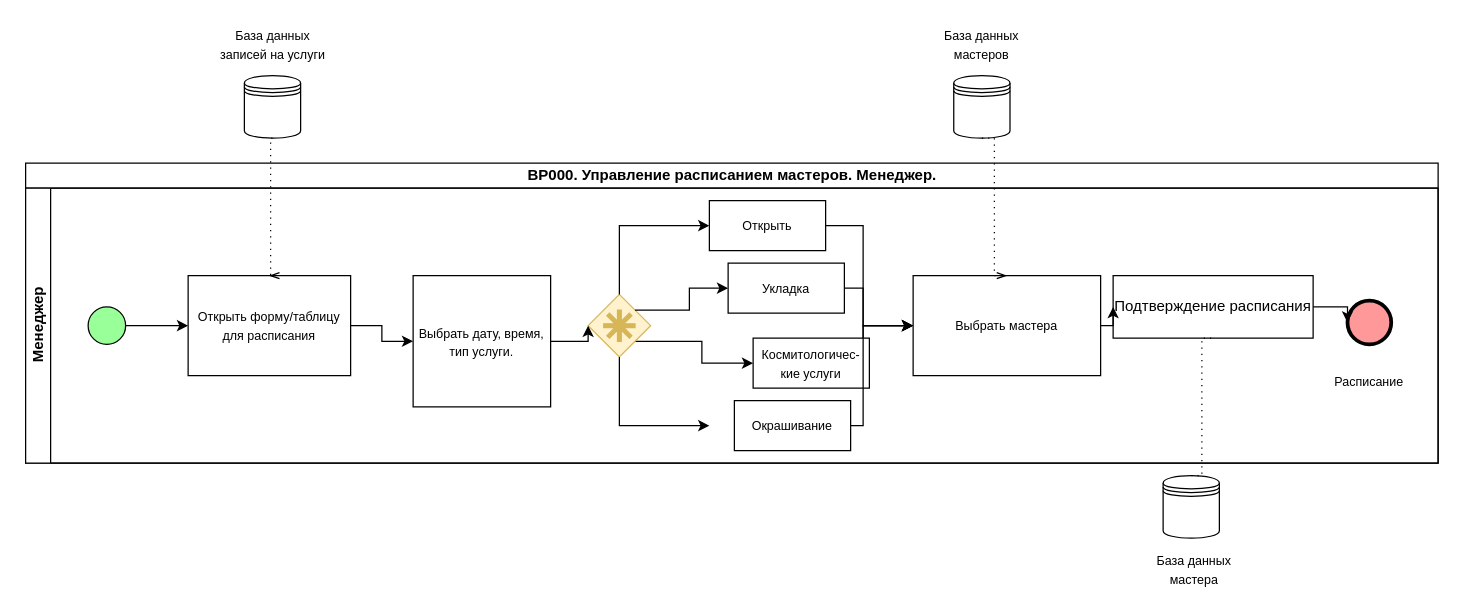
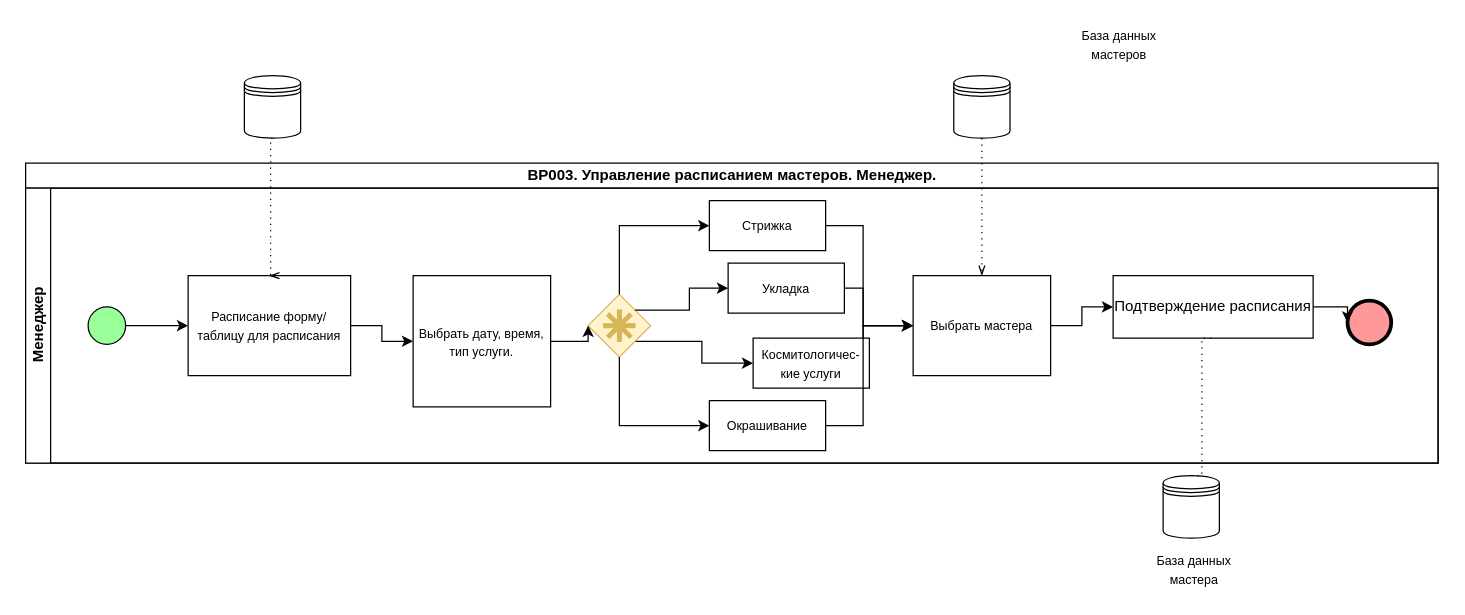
  <mxCell id="0" />
  <mxCell id="1" parent="0" />
- <mxCell id="2" value="BP000. Управление расписанием мастеров. Менеджер." style="swimlane;childLayout=stackLayout;resizeParent=1;resizeParentMax=0;horizontal=1;startSize=20;horizontalStack=0;html=1;" vertex="1" parent="1"><mxGeometry x="20" y="130" width="1130" height="240" as="geometry"><mxRectangle x="150" y="40" width="60" height="30" as="alternateBounds" /></mxGeometry></mxCell>
+ <mxCell id="2" value="BP003. Управление расписанием мастеров. Менеджер." style="swimlane;childLayout=stackLayout;resizeParent=1;resizeParentMax=0;horizontal=1;startSize=20;horizontalStack=0;html=1;" vertex="1" parent="1"><mxGeometry x="20" y="130" width="1130" height="240" as="geometry"><mxRectangle x="150" y="40" width="60" height="30" as="alternateBounds" /></mxGeometry></mxCell>
  <mxCell id="3" value="Менеджер" style="swimlane;startSize=20;horizontal=0;html=1;" vertex="1" parent="2"><mxGeometry y="20" width="1130" height="220" as="geometry" /></mxCell>
  <mxCell id="4" value="" style="points=[[0.145,0.145,0],[0.5,0,0],[0.855,0.145,0],[1,0.5,0],[0.855,0.855,0],[0.5,1,0],[0.145,0.855,0],[0,0.5,0]];shape=mxgraph.bpmn.event;html=1;verticalLabelPosition=bottom;labelBackgroundColor=#ffffff;verticalAlign=top;align=center;perimeter=ellipsePerimeter;outlineConnect=0;aspect=fixed;outline=end;symbol=terminate2;fillColor=light-dark(#FF9999,var(--ge-dark-color, #121212));" vertex="1" parent="3"><mxGeometry x="1057.5" y="90" width="35" height="35" as="geometry" /></mxCell>
- <mxCell id="5" value="&lt;span style=&quot;font-size: 10px;&quot;&gt;Расписание&lt;/span&gt;" style="text;html=1;align=center;verticalAlign=middle;whiteSpace=wrap;rounded=0;" vertex="1" parent="3"><mxGeometry x="1030" y="140" width="90" height="30" as="geometry" /></mxCell>
  <mxCell id="6" value="" style="ellipse;whiteSpace=wrap;html=1;aspect=fixed;fillColor=light-dark(#99FF99,var(--ge-dark-color, #121212));" vertex="1" parent="3"><mxGeometry x="50" y="95" width="30" height="30" as="geometry" /></mxCell>
  <mxCell id="7" value="" style="endArrow=classic;html=1;rounded=0;exitX=1;exitY=0.5;exitDx=0;exitDy=0;" edge="1" parent="3" source="6"><mxGeometry width="50" height="50" relative="1" as="geometry"><mxPoint x="320" y="280" as="sourcePoint" /><mxPoint x="130" y="110" as="targetPoint" /></mxGeometry></mxCell>
  <mxCell id="8" value="" style="edgeStyle=orthogonalEdgeStyle;rounded=0;orthogonalLoop=1;jettySize=auto;html=1;" edge="1" parent="3" source="9" target="10"><mxGeometry relative="1" as="geometry" /></mxCell>
- <mxCell id="9" value="&lt;font style=&quot;font-size: 10px;&quot;&gt;Открыть форму/таблицу для расписания&lt;/font&gt;" style="points=[[0.25,0,0],[0.5,0,0],[0.75,0,0],[1,0.25,0],[1,0.5,0],[1,0.75,0],[0.75,1,0],[0.5,1,0],[0.25,1,0],[0,0.75,0],[0,0.5,0],[0,0.25,0]];shape=mxgraph.bpmn.task2;whiteSpace=wrap;rectStyle=rounded;size=10;html=1;container=1;expand=0;collapsible=0;taskMarker=user;" vertex="1" parent="3"><mxGeometry x="130" y="70" width="130" height="80" as="geometry" /></mxCell>
+ <mxCell id="9" value="&lt;font style=&quot;font-size: 10px;&quot;&gt;Расписание форму/таблицу для расписания&lt;/font&gt;" style="points=[[0.25,0,0],[0.5,0,0],[0.75,0,0],[1,0.25,0],[1,0.5,0],[1,0.75,0],[0.75,1,0],[0.5,1,0],[0.25,1,0],[0,0.75,0],[0,0.5,0],[0,0.25,0]];shape=mxgraph.bpmn.task2;whiteSpace=wrap;rectStyle=rounded;size=10;html=1;container=1;expand=0;collapsible=0;taskMarker=user;" vertex="1" parent="3"><mxGeometry x="130" y="70" width="130" height="80" as="geometry" /></mxCell>
  <mxCell id="10" value="&lt;font style=&quot;font-size: 10px;&quot;&gt;Выбрать дату, время, тип услуги.&lt;/font&gt;" style="points=[[0.25,0,0],[0.5,0,0],[0.75,0,0],[1,0.25,0],[1,0.5,0],[1,0.75,0],[0.75,1,0],[0.5,1,0],[0.25,1,0],[0,0.75,0],[0,0.5,0],[0,0.25,0]];shape=mxgraph.bpmn.task2;whiteSpace=wrap;rectStyle=rounded;size=10;html=1;container=1;expand=0;collapsible=0;taskMarker=user;" vertex="1" parent="3"><mxGeometry x="310" y="70" width="110" height="105" as="geometry" /></mxCell>
  <mxCell id="11" style="edgeStyle=orthogonalEdgeStyle;rounded=0;orthogonalLoop=1;jettySize=auto;html=1;exitX=0.75;exitY=0.75;exitDx=0;exitDy=0;exitPerimeter=0;" edge="1" parent="3" source="12" target="17"><mxGeometry relative="1" as="geometry" /></mxCell>
  <mxCell id="12" value="" style="points=[[0.25,0.25,0],[0.5,0,0],[0.75,0.25,0],[1,0.5,0],[0.75,0.75,0],[0.5,1,0],[0.25,0.75,0],[0,0.5,0]];shape=mxgraph.bpmn.gateway2;html=1;verticalLabelPosition=bottom;labelBackgroundColor=#ffffff;verticalAlign=top;align=center;perimeter=rhombusPerimeter;outlineConnect=0;outline=none;symbol=none;gwType=complex;fillColor=#fff2cc;strokeColor=#d6b656;" vertex="1" parent="3"><mxGeometry x="450" y="85" width="50" height="50" as="geometry" /></mxCell>
  <mxCell id="13" style="edgeStyle=orthogonalEdgeStyle;rounded=0;orthogonalLoop=1;jettySize=auto;html=1;exitX=1;exitY=0.5;exitDx=0;exitDy=0;exitPerimeter=0;" edge="1" parent="3" source="14"><mxGeometry relative="1" as="geometry"><mxPoint x="710" y="110" as="targetPoint" /><Array as="points"><mxPoint x="670" y="80" /><mxPoint x="670" y="110" /></Array></mxGeometry></mxCell>
  <mxCell id="14" value="&lt;font style=&quot;font-size: 10px;&quot;&gt;Укладка&lt;/font&gt;" style="points=[[0.25,0,0],[0.5,0,0],[0.75,0,0],[1,0.25,0],[1,0.5,0],[1,0.75,0],[0.75,1,0],[0.5,1,0],[0.25,1,0],[0,0.75,0],[0,0.5,0],[0,0.25,0]];shape=mxgraph.bpmn.task2;whiteSpace=wrap;rectStyle=rounded;size=10;html=1;container=1;expand=0;collapsible=0;taskMarker=abstract;" vertex="1" parent="3"><mxGeometry x="562" y="60" width="93" height="40" as="geometry" /></mxCell>
- <mxCell id="15" value="&lt;font style=&quot;font-size: 10px;&quot;&gt;Открыть&lt;/font&gt;" style="points=[[0.25,0,0],[0.5,0,0],[0.75,0,0],[1,0.25,0],[1,0.5,0],[1,0.75,0],[0.75,1,0],[0.5,1,0],[0.25,1,0],[0,0.75,0],[0,0.5,0],[0,0.25,0]];shape=mxgraph.bpmn.task2;whiteSpace=wrap;rectStyle=rounded;size=10;html=1;container=1;expand=0;collapsible=0;taskMarker=abstract;" vertex="1" parent="3"><mxGeometry x="547" y="10" width="93" height="40" as="geometry" /></mxCell>
+ <mxCell id="15" value="&lt;font style=&quot;font-size: 10px;&quot;&gt;Стрижка&lt;/font&gt;" style="points=[[0.25,0,0],[0.5,0,0],[0.75,0,0],[1,0.25,0],[1,0.5,0],[1,0.75,0],[0.75,1,0],[0.5,1,0],[0.25,1,0],[0,0.75,0],[0,0.5,0],[0,0.25,0]];shape=mxgraph.bpmn.task2;whiteSpace=wrap;rectStyle=rounded;size=10;html=1;container=1;expand=0;collapsible=0;taskMarker=abstract;" vertex="1" parent="3"><mxGeometry x="547" y="10" width="93" height="40" as="geometry" /></mxCell>
  <mxCell id="16" style="edgeStyle=orthogonalEdgeStyle;rounded=0;orthogonalLoop=1;jettySize=auto;html=1;exitX=1;exitY=0.5;exitDx=0;exitDy=0;exitPerimeter=0;" edge="1" parent="3" source="17"><mxGeometry relative="1" as="geometry"><mxPoint x="710" y="110" as="targetPoint" /><Array as="points"><mxPoint x="670" y="140" /><mxPoint x="670" y="110" /></Array></mxGeometry></mxCell>
  <mxCell id="17" value="&lt;font style=&quot;font-size: 10px;&quot;&gt;Космитологичес-кие услуги&lt;/font&gt;" style="points=[[0.25,0,0],[0.5,0,0],[0.75,0,0],[1,0.25,0],[1,0.5,0],[1,0.75,0],[0.75,1,0],[0.5,1,0],[0.25,1,0],[0,0.75,0],[0,0.5,0],[0,0.25,0]];shape=mxgraph.bpmn.task2;whiteSpace=wrap;rectStyle=rounded;size=10;html=1;container=1;expand=0;collapsible=0;taskMarker=abstract;" vertex="1" parent="3"><mxGeometry x="582" y="120" width="93" height="40" as="geometry" /></mxCell>
  <mxCell id="18" style="edgeStyle=orthogonalEdgeStyle;rounded=0;orthogonalLoop=1;jettySize=auto;html=1;exitX=0.5;exitY=0;exitDx=0;exitDy=0;exitPerimeter=0;entryX=0;entryY=0.5;entryDx=0;entryDy=0;entryPerimeter=0;" edge="1" parent="3" source="12" target="15"><mxGeometry relative="1" as="geometry" /></mxCell>
  <mxCell id="19" style="edgeStyle=orthogonalEdgeStyle;rounded=0;orthogonalLoop=1;jettySize=auto;html=1;exitX=0.5;exitY=1;exitDx=0;exitDy=0;exitPerimeter=0;entryX=0;entryY=0.5;entryDx=0;entryDy=0;entryPerimeter=0;" edge="1" parent="3" source="12"><mxGeometry relative="1" as="geometry"><mxPoint x="547" y="190" as="targetPoint" /><Array as="points"><mxPoint x="475" y="190" /></Array></mxGeometry></mxCell>
  <mxCell id="20" style="edgeStyle=orthogonalEdgeStyle;rounded=0;orthogonalLoop=1;jettySize=auto;html=1;exitX=0.75;exitY=0.25;exitDx=0;exitDy=0;exitPerimeter=0;entryX=0;entryY=0.5;entryDx=0;entryDy=0;entryPerimeter=0;" edge="1" parent="3" source="12" target="14"><mxGeometry relative="1" as="geometry" /></mxCell>
  <mxCell id="21" style="edgeStyle=orthogonalEdgeStyle;rounded=0;orthogonalLoop=1;jettySize=auto;html=1;exitX=1;exitY=0.5;exitDx=0;exitDy=0;exitPerimeter=0;entryX=0;entryY=0.5;entryDx=0;entryDy=0;entryPerimeter=0;" edge="1" parent="3" source="15"><mxGeometry relative="1" as="geometry"><Array as="points"><mxPoint x="670" y="30" /><mxPoint x="670" y="110" /></Array><mxPoint x="710.0" y="110" as="targetPoint" /></mxGeometry></mxCell>
  <mxCell id="22" style="edgeStyle=orthogonalEdgeStyle;rounded=0;orthogonalLoop=1;jettySize=auto;html=1;exitX=1;exitY=0.5;exitDx=0;exitDy=0;exitPerimeter=0;entryX=0;entryY=0.5;entryDx=0;entryDy=0;entryPerimeter=0;" edge="1" parent="3"><mxGeometry relative="1" as="geometry"><Array as="points"><mxPoint x="670" y="190" /><mxPoint x="670" y="110" /></Array><mxPoint x="640.0" y="190" as="sourcePoint" /><mxPoint x="710.0" y="110" as="targetPoint" /></mxGeometry></mxCell>
- <mxCell id="23" value="&lt;font style=&quot;font-size: 10px;&quot;&gt;Окрашивание&lt;/font&gt;" style="points=[[0.25,0,0],[0.5,0,0],[0.75,0,0],[1,0.25,0],[1,0.5,0],[1,0.75,0],[0.75,1,0],[0.5,1,0],[0.25,1,0],[0,0.75,0],[0,0.5,0],[0,0.25,0]];shape=mxgraph.bpmn.task2;whiteSpace=wrap;rectStyle=rounded;size=10;html=1;container=1;expand=0;collapsible=0;taskMarker=abstract;" vertex="1" parent="3"><mxGeometry x="567" y="170" width="93" height="40" as="geometry" /></mxCell>
+ <mxCell id="23" value="&lt;font style=&quot;font-size: 10px;&quot;&gt;Окрашивание&lt;/font&gt;" style="points=[[0.25,0,0],[0.5,0,0],[0.75,0,0],[1,0.25,0],[1,0.5,0],[1,0.75,0],[0.75,1,0],[0.5,1,0],[0.25,1,0],[0,0.75,0],[0,0.5,0],[0,0.25,0]];shape=mxgraph.bpmn.task2;whiteSpace=wrap;rectStyle=rounded;size=10;html=1;container=1;expand=0;collapsible=0;taskMarker=abstract;" vertex="1" parent="3"><mxGeometry x="547" y="170" width="93" height="40" as="geometry" /></mxCell>
  <mxCell id="24" style="edgeStyle=orthogonalEdgeStyle;rounded=0;orthogonalLoop=1;jettySize=auto;html=1;exitX=1;exitY=0.5;exitDx=0;exitDy=0;exitPerimeter=0;entryX=0;entryY=0.5;entryDx=0;entryDy=0;entryPerimeter=0;" edge="1" parent="3" source="10" target="12"><mxGeometry relative="1" as="geometry" /></mxCell>
- <mxCell id="25" value="&lt;font style=&quot;font-size: 10px;&quot;&gt;Выбрать мастера&lt;/font&gt;" style="points=[[0.25,0,0],[0.5,0,0],[0.75,0,0],[1,0.25,0],[1,0.5,0],[1,0.75,0],[0.75,1,0],[0.5,1,0],[0.25,1,0],[0,0.75,0],[0,0.5,0],[0,0.25,0]];shape=mxgraph.bpmn.task2;whiteSpace=wrap;rectStyle=rounded;size=10;html=1;container=1;expand=0;collapsible=0;taskMarker=user;" vertex="1" parent="3"><mxGeometry x="710" y="70" width="150" height="80" as="geometry" /></mxCell>
+ <mxCell id="25" value="&lt;font style=&quot;font-size: 10px;&quot;&gt;Выбрать мастера&lt;/font&gt;" style="points=[[0.25,0,0],[0.5,0,0],[0.75,0,0],[1,0.25,0],[1,0.5,0],[1,0.75,0],[0.75,1,0],[0.5,1,0],[0.25,1,0],[0,0.75,0],[0,0.5,0],[0,0.25,0]];shape=mxgraph.bpmn.task2;whiteSpace=wrap;rectStyle=rounded;size=10;html=1;container=1;expand=0;collapsible=0;taskMarker=user;" vertex="1" parent="3"><mxGeometry x="710" y="70" width="110" height="80" as="geometry" /></mxCell>
  <mxCell id="26" value="Подтверждение расписания" style="points=[[0.25,0,0],[0.5,0,0],[0.75,0,0],[1,0.25,0],[1,0.5,0],[1,0.75,0],[0.75,1,0],[0.5,1,0],[0.25,1,0],[0,0.75,0],[0,0.5,0],[0,0.25,0]];shape=mxgraph.bpmn.task2;whiteSpace=wrap;rectStyle=rounded;size=10;html=1;container=1;expand=0;collapsible=0;taskMarker=service;" vertex="1" parent="3"><mxGeometry x="870" y="70" width="160" height="50" as="geometry" /></mxCell>
  <mxCell id="27" style="edgeStyle=orthogonalEdgeStyle;rounded=0;orthogonalLoop=1;jettySize=auto;html=1;exitX=1;exitY=0.5;exitDx=0;exitDy=0;exitPerimeter=0;entryX=0;entryY=0.5;entryDx=0;entryDy=0;entryPerimeter=0;" edge="1" parent="3" source="26" target="4"><mxGeometry relative="1" as="geometry" /></mxCell>
  <mxCell id="28" style="edgeStyle=orthogonalEdgeStyle;rounded=0;orthogonalLoop=1;jettySize=auto;html=1;exitX=1;exitY=0.5;exitDx=0;exitDy=0;exitPerimeter=0;entryX=0;entryY=0.5;entryDx=0;entryDy=0;entryPerimeter=0;" edge="1" parent="3" source="25" target="26"><mxGeometry relative="1" as="geometry" /></mxCell>
- <mxCell id="29" value="&lt;span style=&quot;font-size: 10px;&quot;&gt;База данных записей на услуги&lt;/span&gt;" style="text;html=1;align=center;verticalAlign=middle;whiteSpace=wrap;rounded=0;" vertex="1" parent="1"><mxGeometry x="172.5" y="20" width="90" height="30" as="geometry" /></mxCell>
  <mxCell id="30" value="" style="shape=datastore;html=1;labelPosition=center;verticalLabelPosition=bottom;align=center;verticalAlign=top;" vertex="1" parent="1"><mxGeometry x="195" y="60" width="45" height="50" as="geometry" /></mxCell>
- <mxCell id="31" value="&lt;span style=&quot;font-size: 10px;&quot;&gt;База данных мастеров&lt;/span&gt;" style="text;html=1;align=center;verticalAlign=middle;whiteSpace=wrap;rounded=0;" vertex="1" parent="1"><mxGeometry x="740" y="20" width="90" height="30" as="geometry" /></mxCell>
+ <mxCell id="31" value="&lt;span style=&quot;font-size: 10px;&quot;&gt;База данных мастеров&lt;/span&gt;" style="text;html=1;align=center;verticalAlign=middle;whiteSpace=wrap;rounded=0;" vertex="1" parent="1"><mxGeometry x="850" y="20" width="90" height="30" as="geometry" /></mxCell>
  <mxCell id="32" value="" style="shape=datastore;html=1;labelPosition=center;verticalLabelPosition=bottom;align=center;verticalAlign=top;" vertex="1" parent="1"><mxGeometry x="762.5" y="60" width="45" height="50" as="geometry" /></mxCell>
  <mxCell id="33" value="" style="edgeStyle=elbowEdgeStyle;fontSize=12;html=1;endFill=0;startFill=0;endSize=6;startSize=6;dashed=1;dashPattern=1 4;endArrow=openThin;startArrow=none;rounded=0;exitX=0.5;exitY=1;exitDx=0;exitDy=0;entryX=0.5;entryY=0;entryDx=0;entryDy=0;entryPerimeter=0;" edge="1" parent="1" source="32" target="25"><mxGeometry width="160" relative="1" as="geometry"><mxPoint x="710" y="260" as="sourcePoint" /><mxPoint x="870" y="260" as="targetPoint" /></mxGeometry></mxCell>
  <mxCell id="34" value="" style="edgeStyle=elbowEdgeStyle;fontSize=12;html=1;endFill=0;startFill=0;endSize=6;startSize=6;dashed=1;dashPattern=1 4;endArrow=openThin;startArrow=none;rounded=0;exitX=0.5;exitY=1;exitDx=0;exitDy=0;entryX=0.5;entryY=0;entryDx=0;entryDy=0;entryPerimeter=0;" edge="1" parent="1" source="30" target="9"><mxGeometry width="160" relative="1" as="geometry"><mxPoint x="520" y="100" as="sourcePoint" /><mxPoint x="680" y="100" as="targetPoint" /></mxGeometry></mxCell>
  <mxCell id="35" value="" style="shape=datastore;html=1;labelPosition=center;verticalLabelPosition=bottom;align=center;verticalAlign=top;" vertex="1" parent="1"><mxGeometry x="930" y="380" width="45" height="50" as="geometry" /></mxCell>
  <mxCell id="36" value="&lt;span style=&quot;font-size: 10px;&quot;&gt;База данных мастера&lt;/span&gt;" style="text;html=1;align=center;verticalAlign=middle;whiteSpace=wrap;rounded=0;" vertex="1" parent="1"><mxGeometry x="910" y="440" width="90" height="30" as="geometry" /></mxCell>
  <mxCell id="37" value="" style="edgeStyle=elbowEdgeStyle;fontSize=12;html=1;endFill=0;startFill=0;endSize=6;startSize=6;dashed=1;dashPattern=1 4;endArrow=none;startArrow=none;rounded=0;entryX=0.5;entryY=1;entryDx=0;entryDy=0;entryPerimeter=0;exitX=0.5;exitY=0;exitDx=0;exitDy=0;" edge="1" parent="1" source="35" target="26"><mxGeometry width="160" relative="1" as="geometry"><mxPoint x="510" y="280" as="sourcePoint" /><mxPoint x="670" y="280" as="targetPoint" /></mxGeometry></mxCell>
